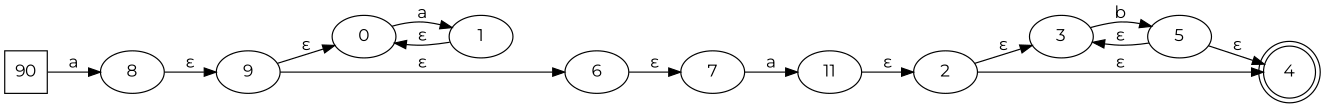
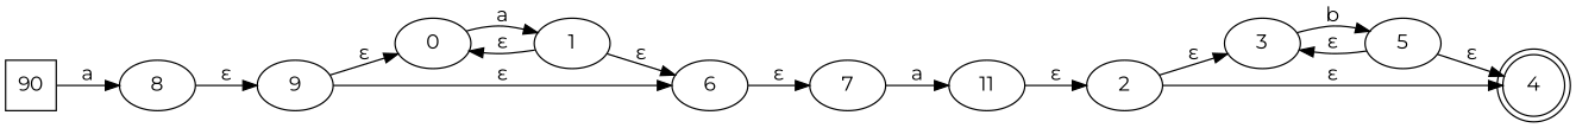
  digraph {
    fontname=Montserrat
    rankdir=LR
    node [fontname=Montserrat]
    edge [fontname=Montserrat]
    0
    1
    6
    7
    2
    3
    4 [shape=doublecircle]
    5
    11
    8
    9
    n12 [label=90 shape=square]
    0 -> 1 [label=a]
    1 -> 0 [label="ɛ"]
+   1 -> 6 [label="ɛ"]
    6 -> 7 [label="ɛ"]
    7 -> 11 [label=a]
    2 -> 3 [label="ɛ"]
    2 -> 4 [label="ɛ"]
    3 -> 5 [label=b]
    5 -> 3 [label="ɛ"]
    5 -> 4 [label="ɛ"]
    11 -> 2 [label="ɛ"]
    8 -> 9 [label="ɛ"]
    9 -> 0 [label="ɛ"]
    9 -> 6 [label="ɛ"]
    n12 -> 8 [label=a]
  }
